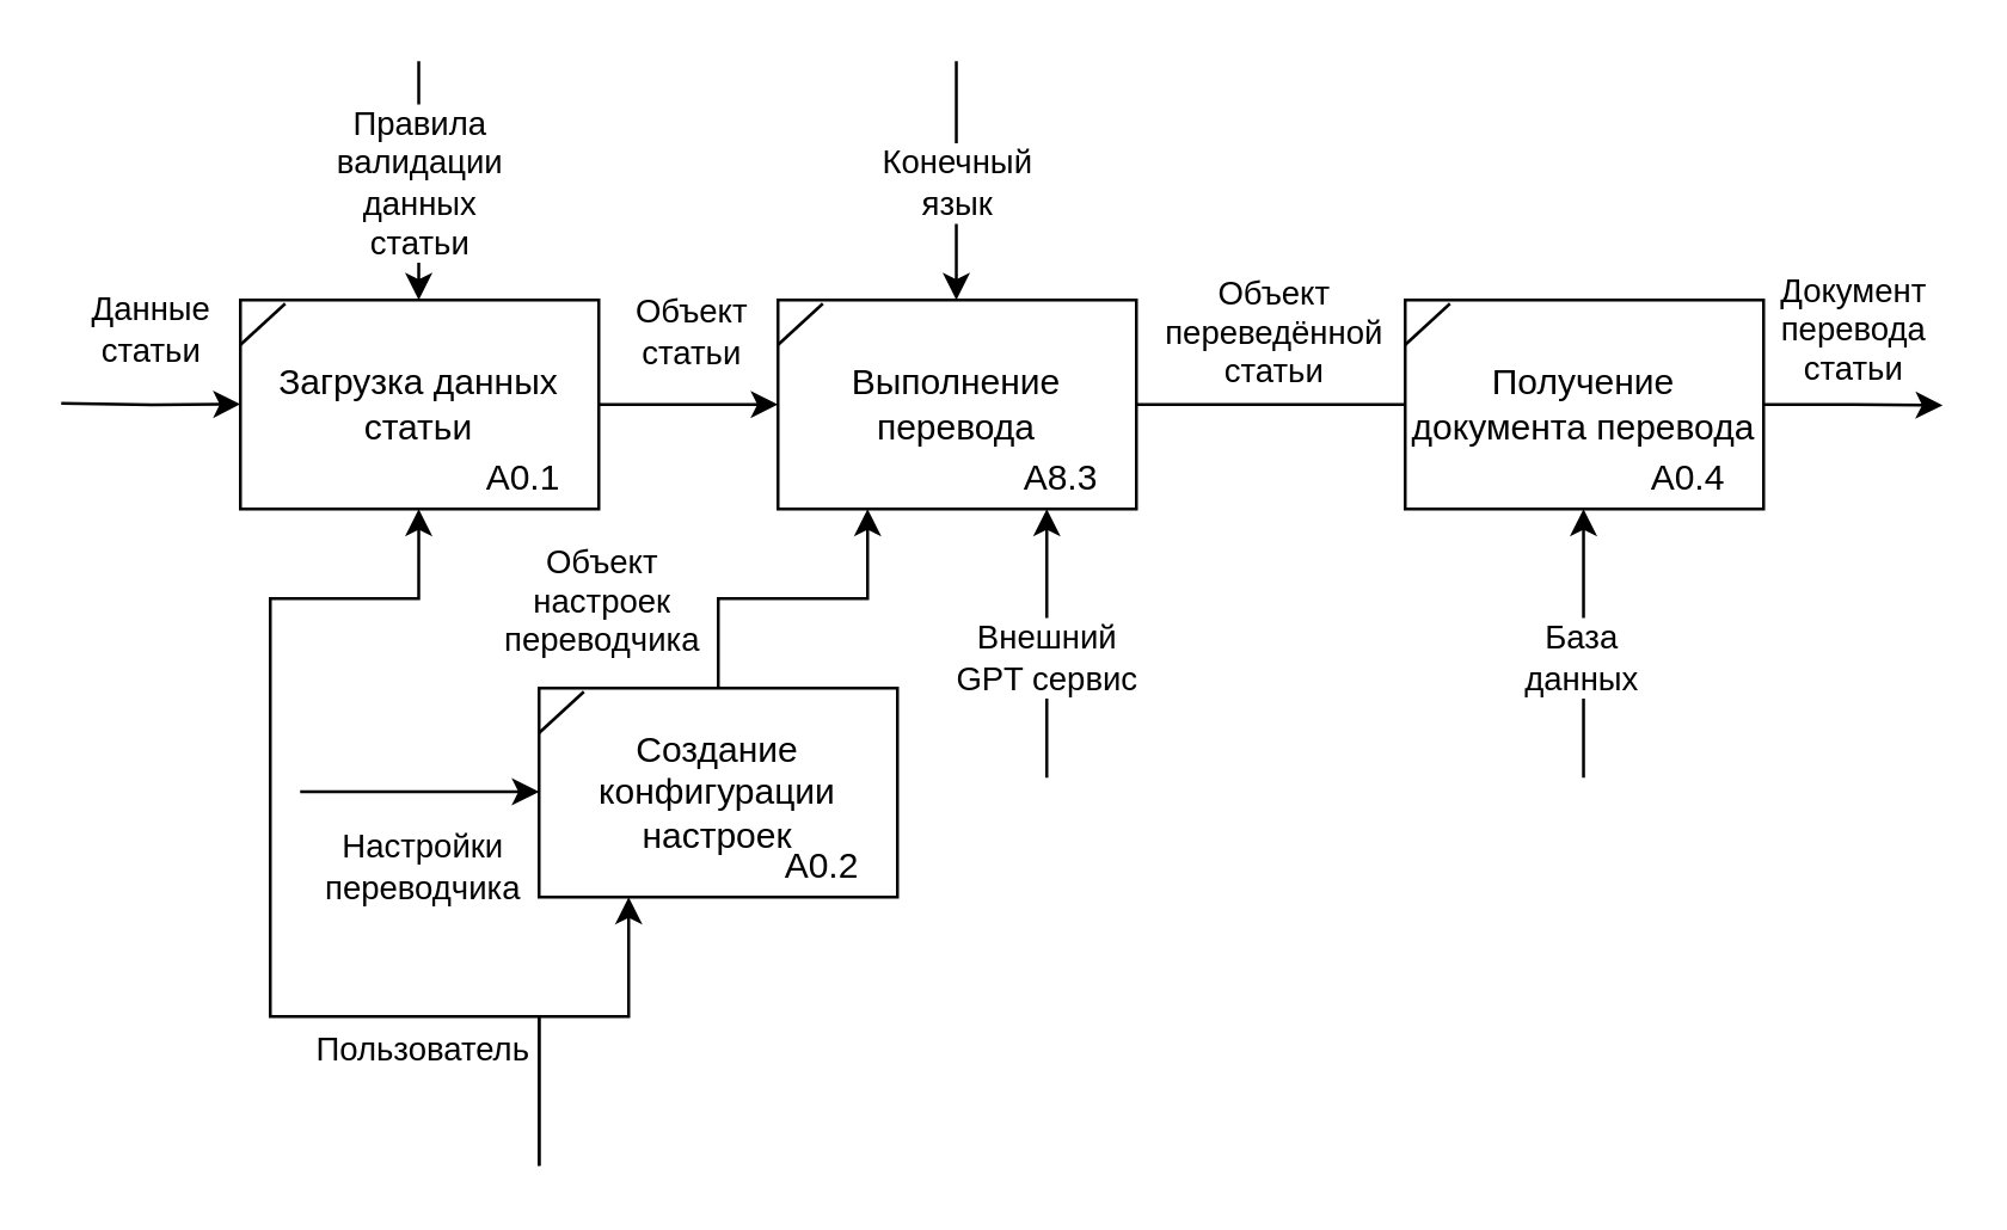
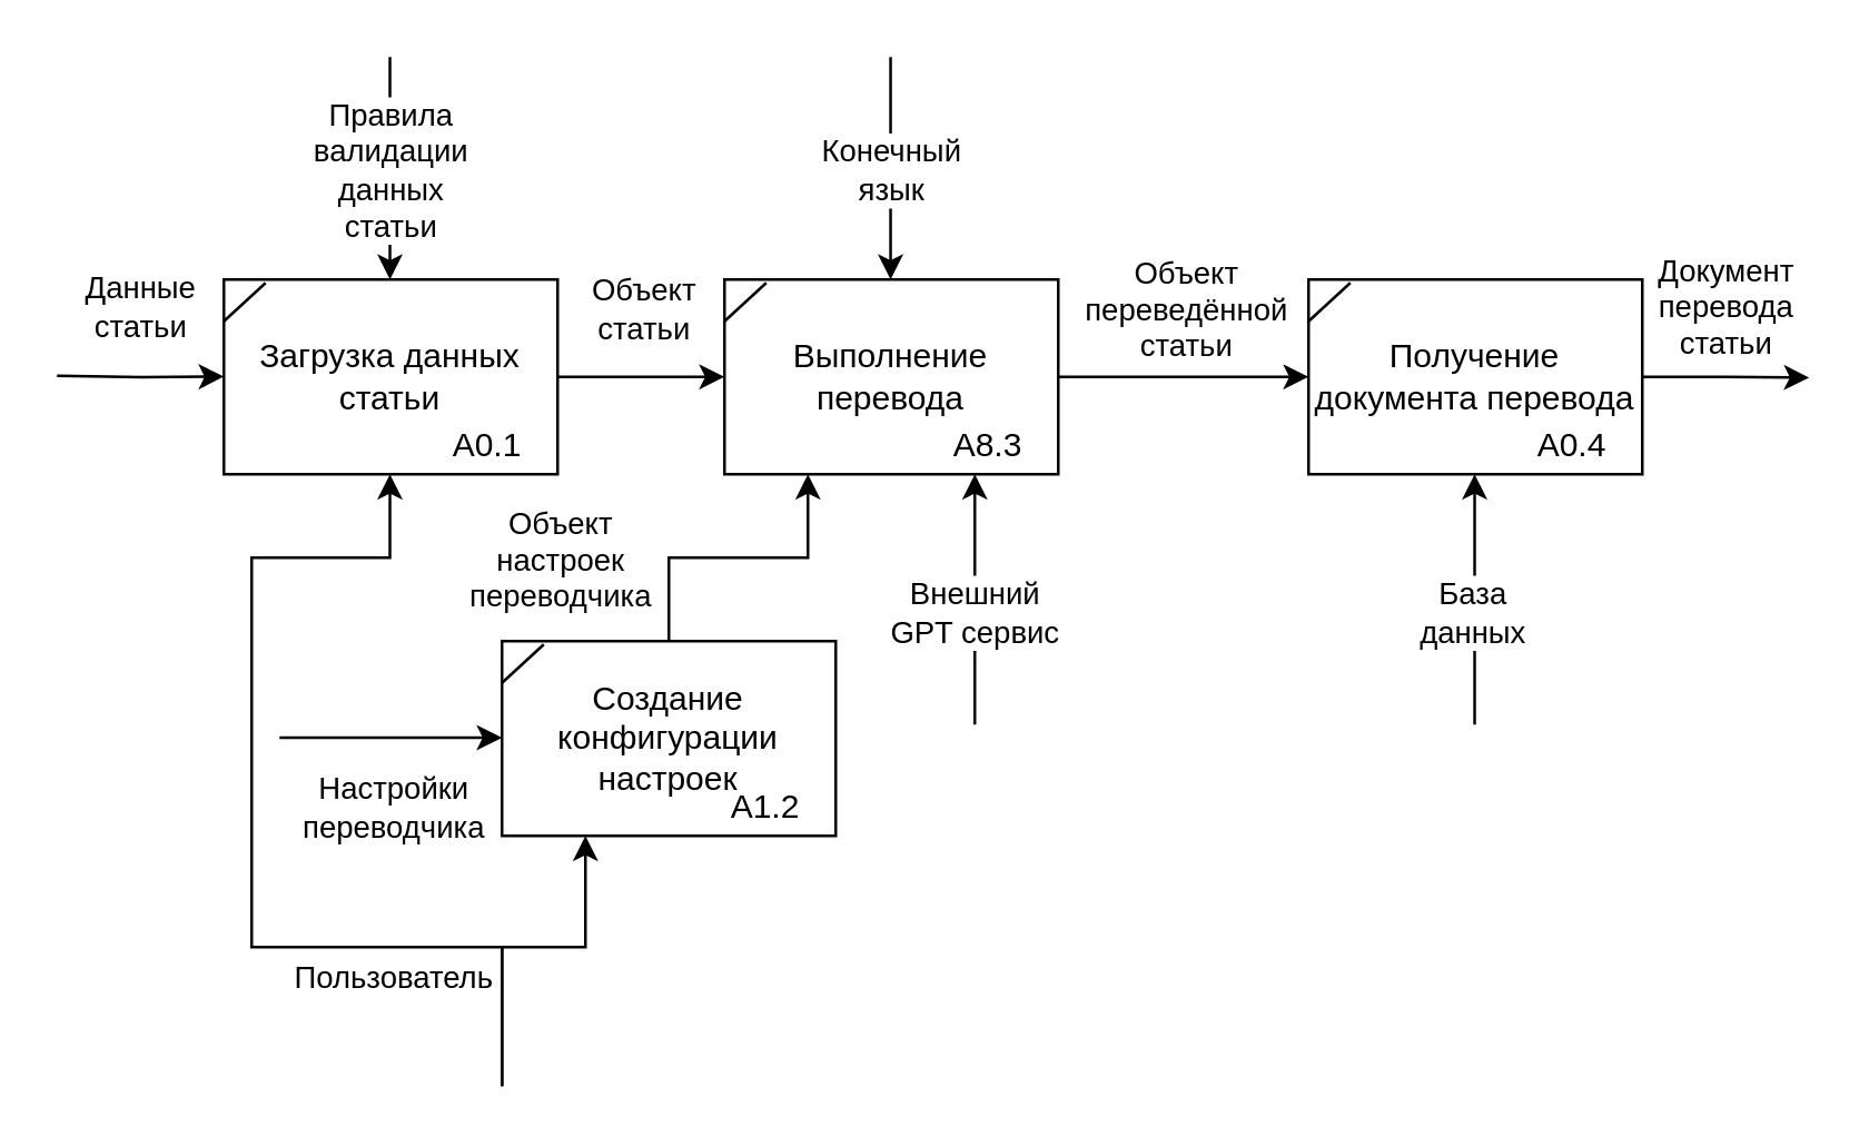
  <mxCell id="0" />
  <mxCell id="1" parent="0" />
  <mxCell id="2" style="edgeStyle=orthogonalEdgeStyle;rounded=0;orthogonalLoop=1;jettySize=auto;html=1;exitX=1;exitY=0.5;exitDx=0;exitDy=0;entryX=0;entryY=0.5;entryDx=0;entryDy=0;" edge="1" parent="1" source="6" target="13"><mxGeometry relative="1" as="geometry" /></mxCell>
  <mxCell id="3" value="Объект&lt;div&gt;статьи&lt;/div&gt;" style="edgeLabel;html=1;align=center;verticalAlign=middle;resizable=0;points=[];" vertex="1" connectable="0" parent="2"><mxGeometry x="-0.608" y="1" relative="1" as="geometry"><mxPoint x="18" y="-24" as="offset" /></mxGeometry></mxCell>
  <mxCell id="4" style="edgeStyle=orthogonalEdgeStyle;rounded=0;orthogonalLoop=1;jettySize=auto;html=1;exitX=0.5;exitY=1;exitDx=0;exitDy=0;" edge="1" parent="1"><mxGeometry relative="1" as="geometry"><mxPoint x="139.71" y="100" as="targetPoint" /><mxPoint x="139.71" y="20" as="sourcePoint" /></mxGeometry></mxCell>
  <mxCell id="5" value="Правила&lt;div&gt;валидации&lt;/div&gt;&lt;div&gt;данных&lt;/div&gt;&lt;div&gt;статьи&lt;/div&gt;" style="edgeLabel;html=1;align=center;verticalAlign=middle;resizable=0;points=[];" vertex="1" connectable="0" parent="4"><mxGeometry x="-0.286" relative="1" as="geometry"><mxPoint y="11" as="offset" /></mxGeometry></mxCell>
  <mxCell id="6" value="Загрузка данных статьи" style="rounded=0;whiteSpace=wrap;html=1;" vertex="1" parent="1"><mxGeometry x="80" y="100" width="120" height="70" as="geometry" /></mxCell>
  <mxCell id="7" value="" style="endArrow=none;html=1;rounded=0;exitX=0;exitY=0.25;exitDx=0;exitDy=0;entryX=0.125;entryY=0.02;entryDx=0;entryDy=0;entryPerimeter=0;" edge="1" parent="1"><mxGeometry width="50" height="50" relative="1" as="geometry"><mxPoint x="80" y="115" as="sourcePoint" /><mxPoint x="95" y="101.2" as="targetPoint" /></mxGeometry></mxCell>
  <mxCell id="8" value="A0.1" style="text;html=1;align=center;verticalAlign=middle;whiteSpace=wrap;rounded=0;" vertex="1" parent="1"><mxGeometry x="150" y="150" width="50" height="20" as="geometry" /></mxCell>
- <mxCell id="9" style="edgeStyle=orthogonalEdgeStyle;rounded=0;orthogonalLoop=1;jettySize=auto;html=1;exitX=1;exitY=0.5;exitDx=0;exitDy=0;entryX=0;entryY=0.5;entryDx=0;entryDy=0;endArrow=none;" edge="1" parent="1" source="13" target="25"><mxGeometry relative="1" as="geometry" /></mxCell>
+ <mxCell id="9" style="edgeStyle=orthogonalEdgeStyle;rounded=0;orthogonalLoop=1;jettySize=auto;html=1;exitX=1;exitY=0.5;exitDx=0;exitDy=0;entryX=0;entryY=0.5;entryDx=0;entryDy=0;" edge="1" parent="1" source="13" target="25"><mxGeometry relative="1" as="geometry" /></mxCell>
  <mxCell id="10" value="Объект&lt;div&gt;переведённой&lt;/div&gt;&lt;div&gt;статьи&lt;/div&gt;" style="edgeLabel;html=1;align=center;verticalAlign=middle;resizable=0;points=[];" vertex="1" connectable="0" parent="9"><mxGeometry x="-0.484" y="1" relative="1" as="geometry"><mxPoint x="22" y="-24" as="offset" /></mxGeometry></mxCell>
  <mxCell id="11" style="edgeStyle=orthogonalEdgeStyle;rounded=0;orthogonalLoop=1;jettySize=auto;html=1;exitX=0.5;exitY=0;exitDx=0;exitDy=0;" edge="1" parent="1"><mxGeometry relative="1" as="geometry"><mxPoint x="350" y="170" as="targetPoint" /><mxPoint x="350" y="260" as="sourcePoint" /></mxGeometry></mxCell>
  <mxCell id="12" value="Внешний&lt;div&gt;GPT сервис&lt;/div&gt;" style="edgeLabel;html=1;align=center;verticalAlign=middle;resizable=0;points=[];" vertex="1" connectable="0" parent="11"><mxGeometry x="-0.085" y="1" relative="1" as="geometry"><mxPoint as="offset" /></mxGeometry></mxCell>
  <mxCell id="13" value="Выполнение перевода" style="rounded=0;whiteSpace=wrap;html=1;" vertex="1" parent="1"><mxGeometry x="260" y="100" width="120" height="70" as="geometry" /></mxCell>
  <mxCell id="14" value="" style="endArrow=none;html=1;rounded=0;exitX=0;exitY=0.25;exitDx=0;exitDy=0;entryX=0.125;entryY=0.02;entryDx=0;entryDy=0;entryPerimeter=0;" edge="1" parent="1"><mxGeometry width="50" height="50" relative="1" as="geometry"><mxPoint x="260" y="115" as="sourcePoint" /><mxPoint x="275" y="101.2" as="targetPoint" /></mxGeometry></mxCell>
  <mxCell id="15" value="A8.3" style="text;html=1;align=center;verticalAlign=middle;whiteSpace=wrap;rounded=0;" vertex="1" parent="1"><mxGeometry x="330" y="150" width="50" height="20" as="geometry" /></mxCell>
  <mxCell id="16" style="edgeStyle=orthogonalEdgeStyle;rounded=0;orthogonalLoop=1;jettySize=auto;html=1;exitX=0.5;exitY=0;exitDx=0;exitDy=0;entryX=0.25;entryY=1;entryDx=0;entryDy=0;" edge="1" parent="1" source="20" target="13"><mxGeometry relative="1" as="geometry" /></mxCell>
  <mxCell id="17" value="Объект&lt;div&gt;настроек&lt;/div&gt;&lt;div&gt;переводчика&lt;/div&gt;" style="edgeLabel;html=1;align=center;verticalAlign=middle;resizable=0;points=[];" vertex="1" connectable="0" parent="16"><mxGeometry x="0.258" relative="1" as="geometry"><mxPoint x="-79" as="offset" /></mxGeometry></mxCell>
  <mxCell id="18" style="edgeStyle=orthogonalEdgeStyle;rounded=0;orthogonalLoop=1;jettySize=auto;html=1;exitX=1;exitY=0.5;exitDx=0;exitDy=0;" edge="1" parent="1"><mxGeometry relative="1" as="geometry"><mxPoint x="180" y="264.71" as="targetPoint" /><mxPoint x="100" y="264.71" as="sourcePoint" /></mxGeometry></mxCell>
  <mxCell id="19" value="Настройки&lt;div&gt;переводчика&lt;/div&gt;" style="edgeLabel;html=1;align=center;verticalAlign=middle;resizable=0;points=[];" vertex="1" connectable="0" parent="18"><mxGeometry x="-0.26" y="1" relative="1" as="geometry"><mxPoint x="10" y="26" as="offset" /></mxGeometry></mxCell>
  <mxCell id="20" value="Создание конфигурации настроек" style="rounded=0;whiteSpace=wrap;html=1;" vertex="1" parent="1"><mxGeometry x="180" y="230" width="120" height="70" as="geometry" /></mxCell>
  <mxCell id="21" value="" style="endArrow=none;html=1;rounded=0;exitX=0;exitY=0.25;exitDx=0;exitDy=0;entryX=0.125;entryY=0.02;entryDx=0;entryDy=0;entryPerimeter=0;" edge="1" parent="1"><mxGeometry width="50" height="50" relative="1" as="geometry"><mxPoint x="180" y="245" as="sourcePoint" /><mxPoint x="195" y="231.2" as="targetPoint" /></mxGeometry></mxCell>
- <mxCell id="22" value="A0.2" style="text;html=1;align=center;verticalAlign=middle;whiteSpace=wrap;rounded=0;" vertex="1" parent="1"><mxGeometry x="250" y="280" width="50" height="20" as="geometry" /></mxCell>
+ <mxCell id="22" value="A1.2" style="text;html=1;align=center;verticalAlign=middle;whiteSpace=wrap;rounded=0;" vertex="1" parent="1"><mxGeometry x="250" y="280" width="50" height="20" as="geometry" /></mxCell>
  <mxCell id="23" style="edgeStyle=orthogonalEdgeStyle;rounded=0;orthogonalLoop=1;jettySize=auto;html=1;exitX=1;exitY=0.5;exitDx=0;exitDy=0;" edge="1" parent="1" source="25"><mxGeometry relative="1" as="geometry"><mxPoint x="650" y="135.286" as="targetPoint" /></mxGeometry></mxCell>
  <mxCell id="24" value="Документ&lt;div&gt;перевода&lt;/div&gt;&lt;div&gt;статьи&lt;/div&gt;" style="edgeLabel;html=1;align=center;verticalAlign=middle;resizable=0;points=[];" vertex="1" connectable="0" parent="23"><mxGeometry x="0.327" y="3" relative="1" as="geometry"><mxPoint x="-10" y="-23" as="offset" /></mxGeometry></mxCell>
  <mxCell id="25" value="Получение документа перевода" style="rounded=0;whiteSpace=wrap;html=1;" vertex="1" parent="1"><mxGeometry x="470" y="100" width="120" height="70" as="geometry" /></mxCell>
  <mxCell id="26" value="" style="endArrow=none;html=1;rounded=0;exitX=0;exitY=0.25;exitDx=0;exitDy=0;entryX=0.125;entryY=0.02;entryDx=0;entryDy=0;entryPerimeter=0;" edge="1" parent="1"><mxGeometry width="50" height="50" relative="1" as="geometry"><mxPoint x="470" y="115" as="sourcePoint" /><mxPoint x="485" y="101.2" as="targetPoint" /></mxGeometry></mxCell>
  <mxCell id="27" value="A0.4" style="text;html=1;align=center;verticalAlign=middle;whiteSpace=wrap;rounded=0;" vertex="1" parent="1"><mxGeometry x="540" y="150" width="50" height="20" as="geometry" /></mxCell>
  <mxCell id="28" style="edgeStyle=orthogonalEdgeStyle;rounded=0;orthogonalLoop=1;jettySize=auto;html=1;exitX=0.5;exitY=0;exitDx=0;exitDy=0;" edge="1" parent="1"><mxGeometry relative="1" as="geometry"><mxPoint x="529.71" y="170" as="targetPoint" /><mxPoint x="529.71" y="260" as="sourcePoint" /></mxGeometry></mxCell>
  <mxCell id="29" value="База&lt;div&gt;данных&lt;/div&gt;" style="edgeLabel;html=1;align=center;verticalAlign=middle;resizable=0;points=[];" vertex="1" connectable="0" parent="28"><mxGeometry x="-0.085" y="1" relative="1" as="geometry"><mxPoint as="offset" /></mxGeometry></mxCell>
  <mxCell id="30" style="edgeStyle=orthogonalEdgeStyle;rounded=0;orthogonalLoop=1;jettySize=auto;html=1;exitX=1;exitY=0.5;exitDx=0;exitDy=0;" edge="1" parent="1"><mxGeometry relative="1" as="geometry"><mxPoint x="80" y="134.886" as="targetPoint" /><mxPoint x="20" y="134.6" as="sourcePoint" /></mxGeometry></mxCell>
  <mxCell id="31" value="Данные&lt;div&gt;статьи&lt;/div&gt;" style="edgeLabel;html=1;align=center;verticalAlign=middle;resizable=0;points=[];" vertex="1" connectable="0" parent="30"><mxGeometry x="0.327" y="3" relative="1" as="geometry"><mxPoint x="-10" y="-23" as="offset" /></mxGeometry></mxCell>
  <mxCell id="32" style="edgeStyle=orthogonalEdgeStyle;rounded=0;orthogonalLoop=1;jettySize=auto;html=1;exitX=0.5;exitY=1;exitDx=0;exitDy=0;" edge="1" parent="1"><mxGeometry relative="1" as="geometry"><mxPoint x="319.71" y="100" as="targetPoint" /><mxPoint x="319.71" y="20" as="sourcePoint" /></mxGeometry></mxCell>
  <mxCell id="33" value="Конечный&lt;div&gt;язык&lt;/div&gt;" style="edgeLabel;html=1;align=center;verticalAlign=middle;resizable=0;points=[];" vertex="1" connectable="0" parent="32"><mxGeometry x="-0.286" relative="1" as="geometry"><mxPoint y="11" as="offset" /></mxGeometry></mxCell>
  <mxCell id="34" style="edgeStyle=orthogonalEdgeStyle;rounded=0;orthogonalLoop=1;jettySize=auto;html=1;entryX=0.25;entryY=1;entryDx=0;entryDy=0;" edge="1" parent="1" target="20"><mxGeometry relative="1" as="geometry"><mxPoint x="210" y="300" as="targetPoint" /><mxPoint x="180" y="390" as="sourcePoint" /><Array as="points"><mxPoint x="180" y="340" /><mxPoint x="210" y="340" /></Array></mxGeometry></mxCell>
  <mxCell id="35" value="Пользователь" style="edgeLabel;html=1;align=center;verticalAlign=middle;resizable=0;points=[];" vertex="1" connectable="0" parent="34"><mxGeometry x="-0.085" y="1" relative="1" as="geometry"><mxPoint x="-45" y="11" as="offset" /></mxGeometry></mxCell>
  <mxCell id="36" style="edgeStyle=orthogonalEdgeStyle;rounded=0;orthogonalLoop=1;jettySize=auto;html=1;" edge="1" parent="1"><mxGeometry relative="1" as="geometry"><mxPoint x="139.71" y="170" as="targetPoint" /><mxPoint x="180" y="390" as="sourcePoint" /><Array as="points"><mxPoint x="180" y="340" /><mxPoint x="90" y="340" /><mxPoint x="90" y="200" /><mxPoint x="140" y="200" /></Array></mxGeometry></mxCell>
